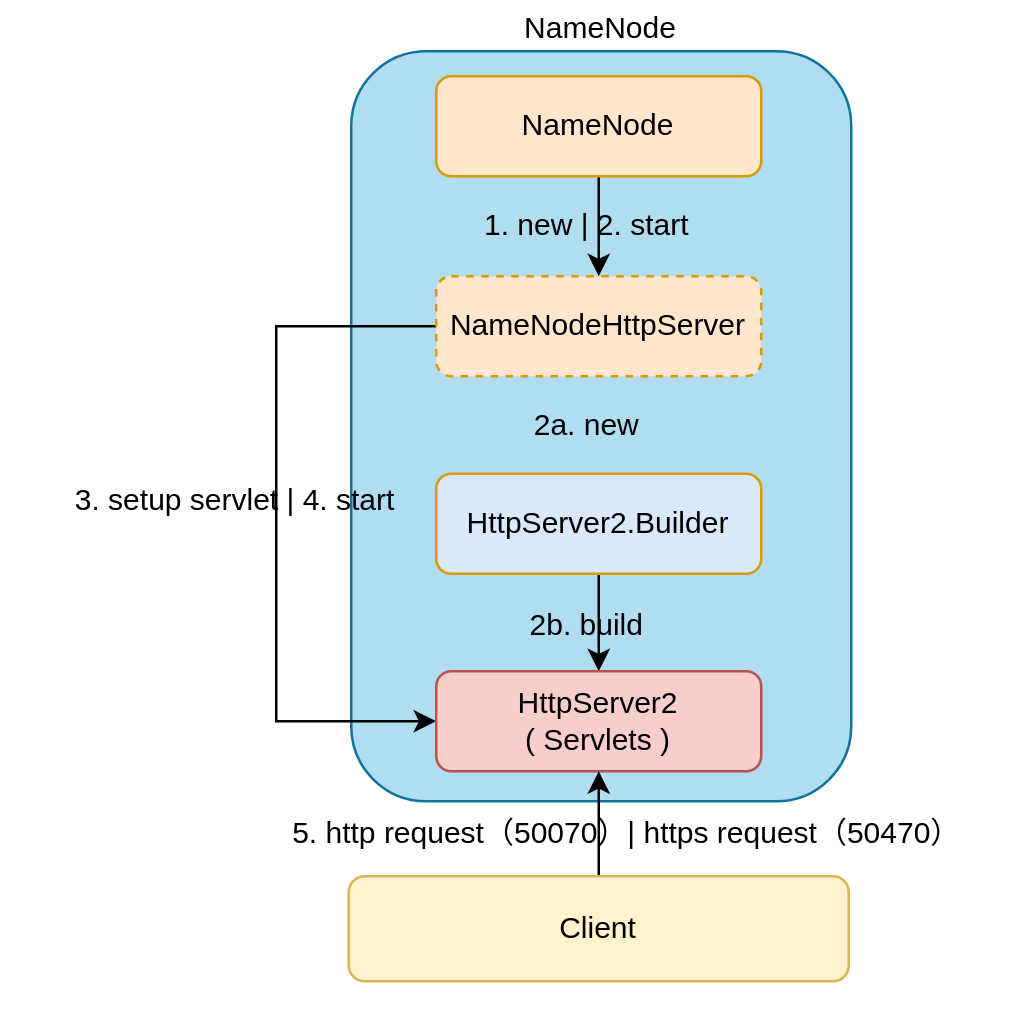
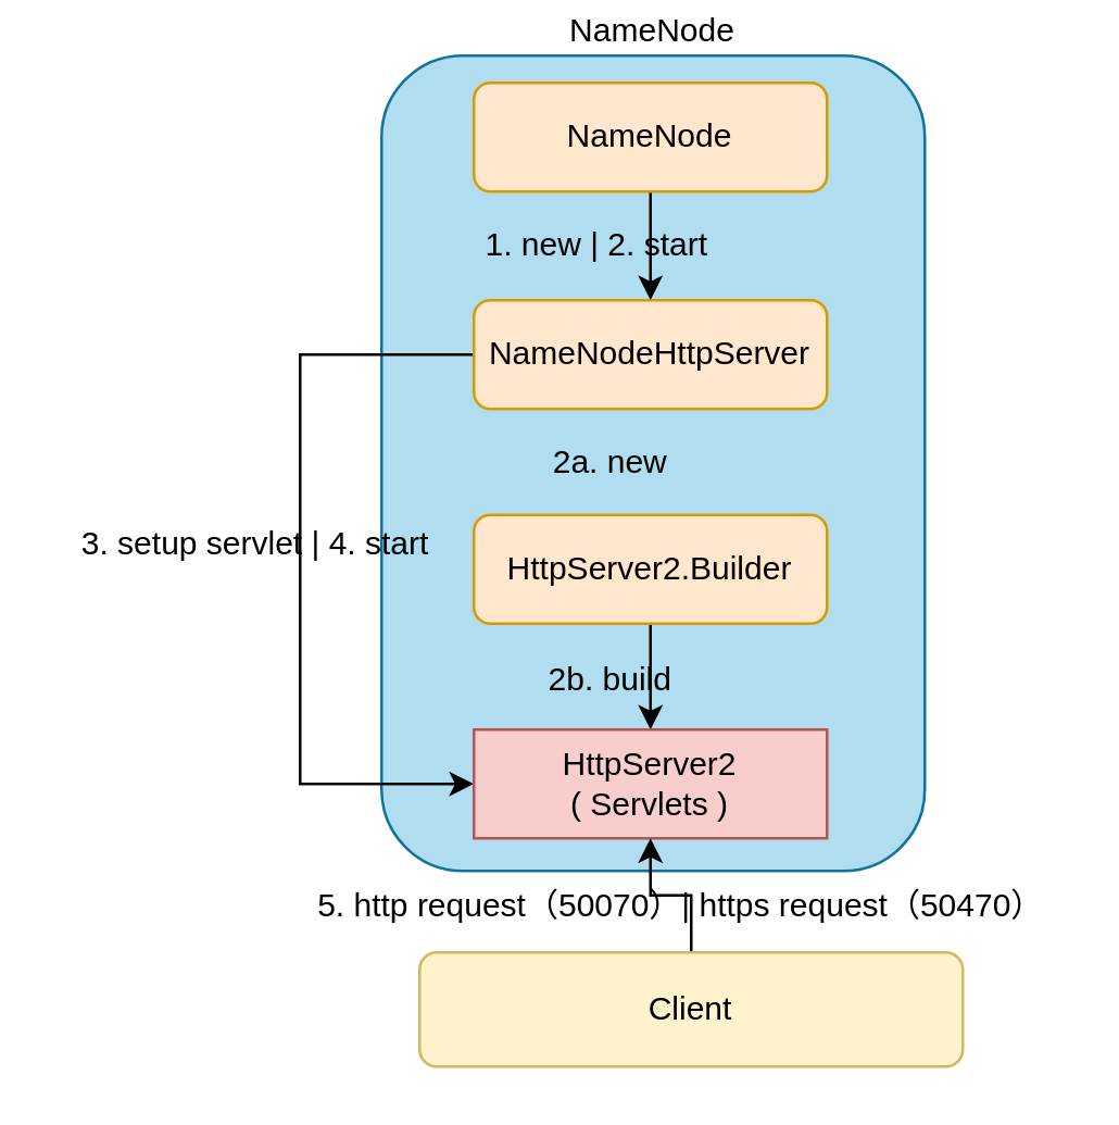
  <mxCell id="0" />
  <mxCell id="1" parent="0" />
  <mxCell id="2" value="NameNode" style="rounded=1;whiteSpace=wrap;html=1;labelPosition=center;verticalLabelPosition=top;align=center;verticalAlign=bottom;fillColor=#b1ddf0;strokeColor=#10739e;" parent="1" vertex="1"><mxGeometry x="140" y="20" width="200" height="300" as="geometry" /></mxCell>
  <mxCell id="3" style="edgeStyle=orthogonalEdgeStyle;rounded=0;orthogonalLoop=1;jettySize=auto;html=1;" parent="1" source="4" target="7" edge="1"><mxGeometry relative="1" as="geometry" /></mxCell>
  <mxCell id="4" value="NameNode" style="rounded=1;whiteSpace=wrap;html=1;fillColor=#ffe6cc;strokeColor=#d79b00;verticalAlign=middle;glass=0;shadow=0;comic=0;" parent="1" vertex="1"><mxGeometry x="174" y="30" width="130" height="40" as="geometry" /></mxCell>
- <mxCell id="5" value="1. new | 2. start" style="text;html=1;align=center;verticalAlign=middle;resizable=0;points=[];;autosize=1;" parent="1" vertex="1"><mxGeometry x="184" y="80" width="100" height="20" as="geometry" /></mxCell>
+ <mxCell id="5" value="1. new | 2. start" style="text;html=1;align=center;verticalAlign=middle;resizable=0;points=[];;autosize=1;" parent="1" vertex="1"><mxGeometry x="169" y="80" width="100" height="20" as="geometry" /></mxCell>
  <mxCell id="6" style="edgeStyle=orthogonalEdgeStyle;rounded=0;orthogonalLoop=1;jettySize=auto;html=1;entryX=0;entryY=0.5;entryDx=0;entryDy=0;" parent="1" source="7" target="14" edge="1"><mxGeometry relative="1" as="geometry"><Array as="points"><mxPoint x="110" y="130" /><mxPoint x="110" y="288" /></Array></mxGeometry></mxCell>
- <mxCell id="7" value="NameNodeHttpServer" style="rounded=1;whiteSpace=wrap;html=1;fillColor=#ffe6cc;strokeColor=#d79b00;verticalAlign=middle;glass=0;shadow=0;comic=0;dashed=1;" parent="1" vertex="1"><mxGeometry x="174" y="110" width="130" height="40" as="geometry" /></mxCell>
+ <mxCell id="7" value="NameNodeHttpServer" style="rounded=1;whiteSpace=wrap;html=1;fillColor=#ffe6cc;strokeColor=#d79b00;verticalAlign=middle;glass=0;shadow=0;comic=0;" parent="1" vertex="1"><mxGeometry x="174" y="110" width="130" height="40" as="geometry" /></mxCell>
  <mxCell id="8" style="edgeStyle=orthogonalEdgeStyle;rounded=0;orthogonalLoop=1;jettySize=auto;html=1;entryX=0.5;entryY=0;entryDx=0;entryDy=0;" parent="1" source="9" target="14" edge="1"><mxGeometry relative="1" as="geometry" /></mxCell>
- <mxCell id="9" value="HttpServer2.Builder" style="rounded=1;whiteSpace=wrap;html=1;fillColor=#dae8fc;strokeColor=#d79b00;verticalAlign=middle;glass=0;shadow=0;comic=0;" parent="1" vertex="1"><mxGeometry x="174" y="189" width="130" height="40" as="geometry" /></mxCell>
+ <mxCell id="9" value="HttpServer2.Builder" style="rounded=1;whiteSpace=wrap;html=1;fillColor=#ffe6cc;strokeColor=#d79b00;verticalAlign=middle;glass=0;shadow=0;comic=0;" parent="1" vertex="1"><mxGeometry x="174" y="189" width="130" height="40" as="geometry" /></mxCell>
  <mxCell id="10" value="5. http request（50070）| https request（50470）" style="text;html=1;align=center;verticalAlign=middle;resizable=0;points=[];;autosize=1;" parent="1" vertex="1"><mxGeometry x="110" y="323" width="280" height="20" as="geometry" /></mxCell>
- <mxCell id="11" value="2b. build" style="text;html=1;align=center;verticalAlign=middle;resizable=0;points=[];;autosize=1;" parent="1" vertex="1"><mxGeometry x="204" y="240" width="60" height="20" as="geometry" /></mxCell>
- <mxCell id="12" value="2a. new" style="text;html=1;align=center;verticalAlign=middle;resizable=0;points=[];;autosize=1;" parent="1" vertex="1"><mxGeometry x="204" y="160" width="60" height="20" as="geometry" /></mxCell>
+ <mxCell id="11" value="2b. build" style="text;html=1;align=center;verticalAlign=middle;resizable=0;points=[];;autosize=1;" parent="1" vertex="1"><mxGeometry x="194" y="240" width="60" height="20" as="geometry" /></mxCell>
+ <mxCell id="12" value="2a. new" style="text;html=1;align=center;verticalAlign=middle;resizable=0;points=[];;autosize=1;" parent="1" vertex="1"><mxGeometry x="194" y="160" width="60" height="20" as="geometry" /></mxCell>
  <mxCell id="13" value="3. setup servlet | 4. start&amp;nbsp;" style="text;html=1;align=center;verticalAlign=middle;resizable=0;points=[];;autosize=1;" parent="1" vertex="1"><mxGeometry x="20" y="190" width="150" height="20" as="geometry" /></mxCell>
- <mxCell id="14" value="HttpServer2&lt;br&gt;( Servlets )" style="rounded=1;whiteSpace=wrap;html=1;fillColor=#f8cecc;strokeColor=#b85450;labelPosition=center;verticalLabelPosition=middle;align=center;verticalAlign=middle;glass=0;shadow=0;comic=0;" parent="1" vertex="1"><mxGeometry x="174" y="268" width="130" height="40" as="geometry" /></mxCell>
+ <mxCell id="14" value="HttpServer2&lt;br&gt;( Servlets )" style="whiteSpace=wrap;html=1;fillColor=#f8cecc;strokeColor=#b85450;labelPosition=center;verticalLabelPosition=middle;align=center;verticalAlign=middle;glass=0;shadow=0;comic=0;rounded=0;" parent="1" vertex="1"><mxGeometry x="174" y="268" width="130" height="40" as="geometry" /></mxCell>
  <mxCell id="15" style="edgeStyle=orthogonalEdgeStyle;rounded=0;orthogonalLoop=1;jettySize=auto;html=1;entryX=0.5;entryY=1;entryDx=0;entryDy=0;" edge="1" parent="1" source="16" target="14"><mxGeometry relative="1" as="geometry" /></mxCell>
- <mxCell id="16" value="Client" style="rounded=1;whiteSpace=wrap;html=1;fillColor=#fff2cc;strokeColor=#d6b656;" vertex="1" parent="1"><mxGeometry x="139" y="350" width="200" height="42" as="geometry" /></mxCell>
+ <mxCell id="16" value="Client" style="rounded=1;whiteSpace=wrap;html=1;fillColor=#fff2cc;strokeColor=#d6b656;" vertex="1" parent="1"><mxGeometry x="154" y="350" width="200" height="42" as="geometry" /></mxCell>
